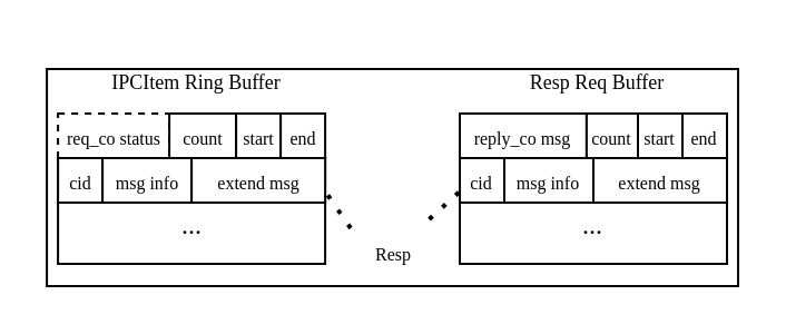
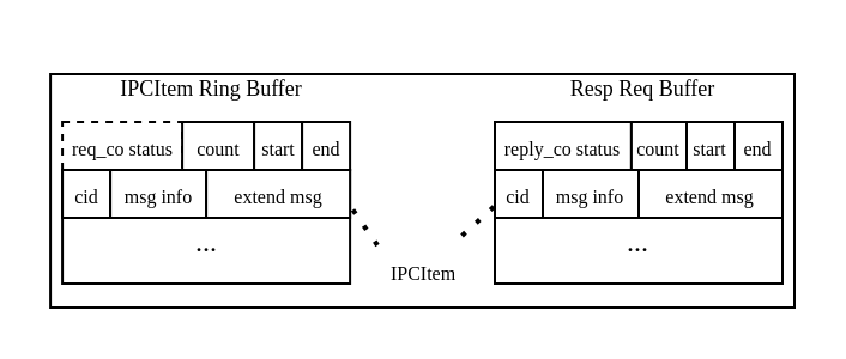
  <mxCell id="0" />
  <mxCell id="1" parent="0" />
  <mxCell id="2" value="" style="rounded=0;whiteSpace=wrap;html=1;" parent="1" vertex="1"><mxGeometry x="20.55" y="30.5" width="310.45" height="97.5" as="geometry" /></mxCell>
  <mxCell id="3" value="" style="rounded=0;whiteSpace=wrap;html=1;" parent="1" vertex="1"><mxGeometry x="25.55" y="70.5" width="120" height="47.5" as="geometry" /></mxCell>
  <mxCell id="4" value="&lt;font face=&quot;Times New Roman&quot; style=&quot;font-size: 8px;&quot;&gt;req_co status&lt;/font&gt;" style="rounded=0;whiteSpace=wrap;html=1;dashed=1;" parent="1" vertex="1"><mxGeometry x="25.55" y="50.5" width="50" height="20" as="geometry" /></mxCell>
  <mxCell id="5" value="&lt;span style=&quot;font-family: &amp;quot;Times New Roman&amp;quot;;&quot;&gt;&lt;font style=&quot;font-size: 8px;&quot;&gt;count&lt;/font&gt;&lt;/span&gt;" style="rounded=0;whiteSpace=wrap;html=1;" parent="1" vertex="1"><mxGeometry x="75.55" y="50.5" width="30" height="20" as="geometry" /></mxCell>
  <mxCell id="6" value="&lt;span style=&quot;font-family: &amp;quot;Times New Roman&amp;quot;;&quot;&gt;&lt;font style=&quot;font-size: 8px;&quot;&gt;start&lt;/font&gt;&lt;/span&gt;" style="rounded=0;whiteSpace=wrap;html=1;" parent="1" vertex="1"><mxGeometry x="105.55" y="50.5" width="20" height="20" as="geometry" /></mxCell>
  <mxCell id="7" value="&lt;font face=&quot;Times New Roman&quot; style=&quot;font-size: 8px;&quot;&gt;end&lt;/font&gt;" style="rounded=0;whiteSpace=wrap;html=1;" parent="1" vertex="1"><mxGeometry x="125.55" y="50.5" width="20" height="20" as="geometry" /></mxCell>
  <mxCell id="8" value="&lt;font face=&quot;Times New Roman&quot; style=&quot;font-size: 8px;&quot;&gt;cid&lt;/font&gt;" style="rounded=0;whiteSpace=wrap;html=1;" parent="1" vertex="1"><mxGeometry x="25.55" y="70.5" width="20" height="20" as="geometry" /></mxCell>
  <mxCell id="9" value="&lt;font face=&quot;Times New Roman&quot; style=&quot;font-size: 8px;&quot;&gt;msg info&lt;/font&gt;" style="rounded=0;whiteSpace=wrap;html=1;" parent="1" vertex="1"><mxGeometry x="45.55" y="70.5" width="40" height="20" as="geometry" /></mxCell>
  <mxCell id="10" value="&lt;font style=&quot;font-size: 8px;&quot; face=&quot;Times New Roman&quot;&gt;extend msg&lt;/font&gt;" style="rounded=0;whiteSpace=wrap;html=1;" parent="1" vertex="1"><mxGeometry x="85.55" y="70.5" width="60" height="20" as="geometry" /></mxCell>
  <mxCell id="11" value="&lt;font style=&quot;font-size: 9px;&quot; face=&quot;Times New Roman&quot;&gt;IPCItem Ring Buffer&lt;/font&gt;" style="text;html=1;align=center;verticalAlign=middle;whiteSpace=wrap;rounded=0;" parent="1" vertex="1"><mxGeometry x="42.77" y="20.5" width="90" height="30" as="geometry" /></mxCell>
  <mxCell id="12" value="&lt;font face=&quot;Times New Roman&quot;&gt;...&lt;/font&gt;" style="text;html=1;align=center;verticalAlign=middle;whiteSpace=wrap;rounded=0;" parent="1" vertex="1"><mxGeometry x="55.55" y="90.5" width="60" height="20" as="geometry" /></mxCell>
  <mxCell id="13" value="&lt;font style=&quot;font-size: 9px;&quot; face=&quot;Times New Roman&quot;&gt;Resp Req Buffer&lt;/font&gt;" style="text;html=1;align=center;verticalAlign=middle;whiteSpace=wrap;rounded=0;" parent="1" vertex="1"><mxGeometry x="223.22" y="20.5" width="90" height="30" as="geometry" /></mxCell>
  <mxCell id="14" value="" style="rounded=0;whiteSpace=wrap;html=1;" parent="1" vertex="1"><mxGeometry x="206" y="70.5" width="120" height="47.5" as="geometry" /></mxCell>
- <mxCell id="15" value="&lt;font face=&quot;Times New Roman&quot; style=&quot;font-size: 8px;&quot;&gt;reply_co msg&lt;/font&gt;" style="rounded=0;whiteSpace=wrap;html=1;" parent="1" vertex="1"><mxGeometry x="206" y="50.5" width="56.95" height="20" as="geometry" /></mxCell>
+ <mxCell id="15" value="&lt;font face=&quot;Times New Roman&quot; style=&quot;font-size: 8px;&quot;&gt;reply_co status&lt;/font&gt;" style="rounded=0;whiteSpace=wrap;html=1;" parent="1" vertex="1"><mxGeometry x="206" y="50.5" width="56.95" height="20" as="geometry" /></mxCell>
  <mxCell id="16" value="&lt;span style=&quot;font-family: &amp;quot;Times New Roman&amp;quot;;&quot;&gt;&lt;font style=&quot;font-size: 8px;&quot;&gt;count&lt;/font&gt;&lt;/span&gt;" style="rounded=0;whiteSpace=wrap;html=1;" parent="1" vertex="1"><mxGeometry x="262.95" y="50.5" width="23.05" height="20" as="geometry" /></mxCell>
  <mxCell id="17" value="&lt;span style=&quot;font-family: &amp;quot;Times New Roman&amp;quot;;&quot;&gt;&lt;font style=&quot;font-size: 8px;&quot;&gt;start&lt;/font&gt;&lt;/span&gt;" style="rounded=0;whiteSpace=wrap;html=1;" parent="1" vertex="1"><mxGeometry x="286" y="50.5" width="20" height="20" as="geometry" /></mxCell>
  <mxCell id="18" value="&lt;font face=&quot;Times New Roman&quot; style=&quot;font-size: 8px;&quot;&gt;end&lt;/font&gt;" style="rounded=0;whiteSpace=wrap;html=1;" parent="1" vertex="1"><mxGeometry x="306" y="50.5" width="20" height="20" as="geometry" /></mxCell>
  <mxCell id="19" value="&lt;font face=&quot;Times New Roman&quot; style=&quot;font-size: 8px;&quot;&gt;cid&lt;/font&gt;" style="rounded=0;whiteSpace=wrap;html=1;" parent="1" vertex="1"><mxGeometry x="206" y="70.5" width="20" height="20" as="geometry" /></mxCell>
  <mxCell id="20" value="&lt;font face=&quot;Times New Roman&quot; style=&quot;font-size: 8px;&quot;&gt;msg info&lt;/font&gt;" style="rounded=0;whiteSpace=wrap;html=1;" parent="1" vertex="1"><mxGeometry x="226" y="70.5" width="40" height="20" as="geometry" /></mxCell>
  <mxCell id="21" value="&lt;font style=&quot;font-size: 8px;&quot; face=&quot;Times New Roman&quot;&gt;extend msg&lt;/font&gt;" style="rounded=0;whiteSpace=wrap;html=1;" parent="1" vertex="1"><mxGeometry x="266" y="70.5" width="60" height="20" as="geometry" /></mxCell>
  <mxCell id="22" value="&lt;font face=&quot;Times New Roman&quot;&gt;...&lt;/font&gt;" style="text;html=1;align=center;verticalAlign=middle;whiteSpace=wrap;rounded=0;" parent="1" vertex="1"><mxGeometry x="236" y="90.5" width="60" height="20" as="geometry" /></mxCell>
- <mxCell id="23" value="&lt;font style=&quot;font-size: 8px;&quot; face=&quot;Times New Roman&quot;&gt;Resp&lt;/font&gt;" style="text;html=1;align=center;verticalAlign=middle;resizable=0;points=[];autosize=1;strokeColor=none;fillColor=none;" vertex="1" parent="1"><mxGeometry x="150.77" y="98" width="50" height="30" as="geometry" /></mxCell>
+ <mxCell id="23" value="&lt;font style=&quot;font-size: 8px;&quot; face=&quot;Times New Roman&quot;&gt;IPCItem&lt;/font&gt;" style="text;html=1;align=center;verticalAlign=middle;resizable=0;points=[];autosize=1;strokeColor=none;fillColor=none;" vertex="1" parent="1"><mxGeometry x="150.77" y="98" width="50" height="30" as="geometry" /></mxCell>
  <mxCell id="24" value="" style="endArrow=none;dashed=1;html=1;dashPattern=1 3;strokeWidth=2;rounded=0;entryX=0;entryY=0.75;entryDx=0;entryDy=0;" edge="1" parent="1" source="23" target="19"><mxGeometry width="50" height="50" relative="1" as="geometry"><mxPoint x="181" y="78" as="sourcePoint" /><mxPoint x="231" y="28" as="targetPoint" /></mxGeometry></mxCell>
  <mxCell id="25" value="" style="endArrow=none;dashed=1;html=1;dashPattern=1 3;strokeWidth=2;rounded=0;entryX=1;entryY=0.75;entryDx=0;entryDy=0;" edge="1" parent="1" target="10"><mxGeometry width="50" height="50" relative="1" as="geometry"><mxPoint x="157" y="102" as="sourcePoint" /><mxPoint x="231" y="28" as="targetPoint" /></mxGeometry></mxCell>
